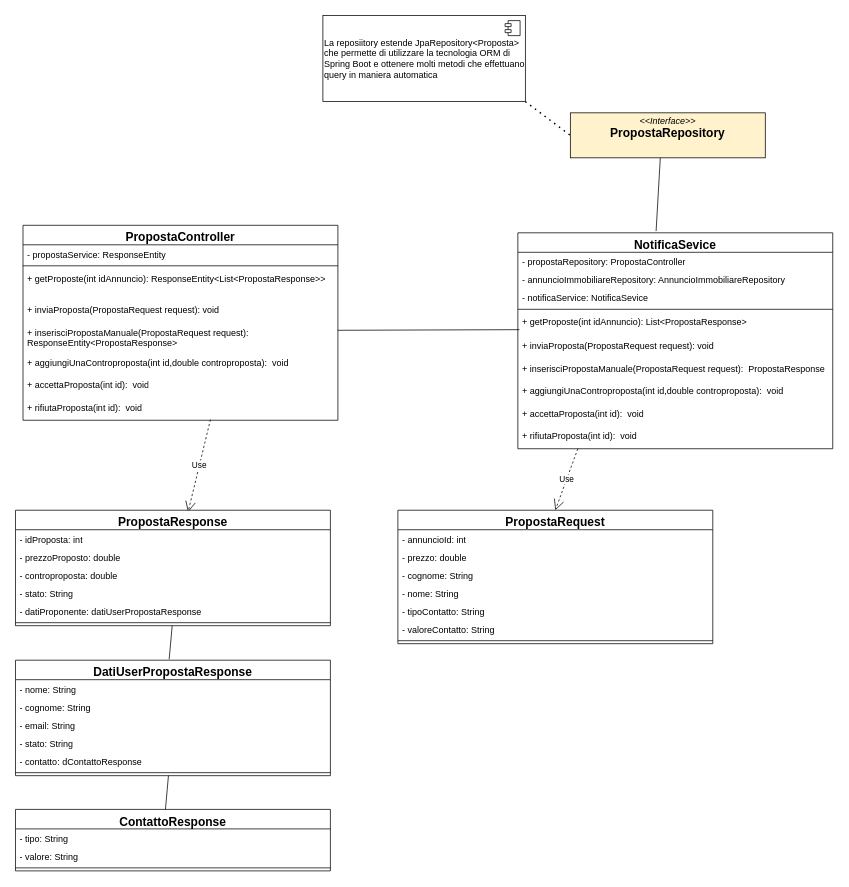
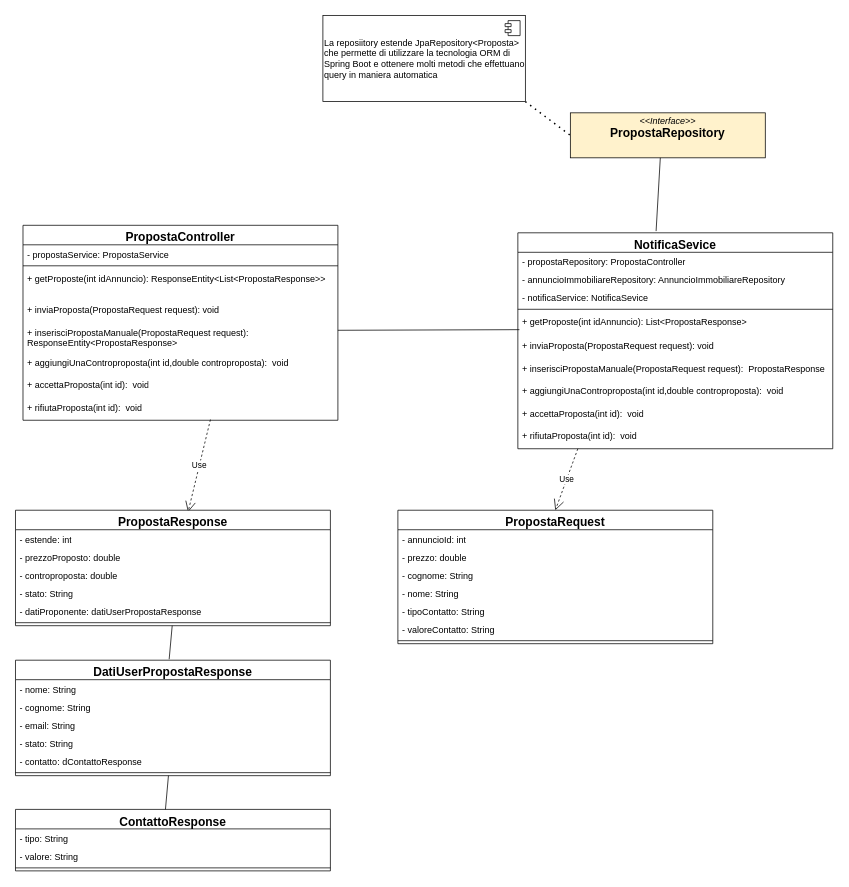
  <mxCell id="0" />
  <mxCell id="1" parent="0" />
  <mxCell id="2" value="&lt;font style=&quot;font-size: 16px;&quot;&gt;PropostaController&lt;/font&gt;" style="swimlane;fontStyle=1;align=center;verticalAlign=top;childLayout=stackLayout;horizontal=1;startSize=26;horizontalStack=0;resizeParent=1;resizeParentMax=0;resizeLast=0;collapsible=1;marginBottom=0;whiteSpace=wrap;html=1;" parent="1" vertex="1"><mxGeometry x="30" y="300" width="420" height="260" as="geometry" /></mxCell>
- <mxCell id="3" value="&lt;font&gt;- propostaService: ResponseEntity&lt;/font&gt;" style="text;strokeColor=none;fillColor=none;align=left;verticalAlign=top;spacingLeft=4;spacingRight=4;overflow=hidden;rotatable=0;points=[[0,0.5],[1,0.5]];portConstraint=eastwest;whiteSpace=wrap;html=1;" parent="2" vertex="1"><mxGeometry y="26" width="420" height="24" as="geometry" /></mxCell>
+ <mxCell id="3" value="&lt;font&gt;- propostaService: PropostaService&lt;/font&gt;" style="text;strokeColor=none;fillColor=none;align=left;verticalAlign=top;spacingLeft=4;spacingRight=4;overflow=hidden;rotatable=0;points=[[0,0.5],[1,0.5]];portConstraint=eastwest;whiteSpace=wrap;html=1;" parent="2" vertex="1"><mxGeometry y="26" width="420" height="24" as="geometry" /></mxCell>
  <mxCell id="4" value="" style="line;strokeWidth=1;fillColor=none;align=left;verticalAlign=middle;spacingTop=-1;spacingLeft=3;spacingRight=3;rotatable=0;labelPosition=right;points=[];portConstraint=eastwest;strokeColor=inherit;" parent="2" vertex="1"><mxGeometry y="50" width="420" height="8" as="geometry" /></mxCell>
  <mxCell id="5" value="+ getProposte(int idAnnuncio): ResponseEntity&amp;lt;List&amp;lt;PropostaResponse&amp;gt;&amp;gt;" style="text;strokeColor=none;fillColor=none;align=left;verticalAlign=top;spacingLeft=4;spacingRight=4;overflow=hidden;rotatable=0;points=[[0,0.5],[1,0.5]];portConstraint=eastwest;whiteSpace=wrap;html=1;" parent="2" vertex="1"><mxGeometry y="58" width="420" height="42" as="geometry" /></mxCell>
  <mxCell id="6" value="+ inviaProposta(PropostaRequest request): void" style="text;strokeColor=none;fillColor=none;align=left;verticalAlign=top;spacingLeft=4;spacingRight=4;overflow=hidden;rotatable=0;points=[[0,0.5],[1,0.5]];portConstraint=eastwest;whiteSpace=wrap;html=1;" parent="2" vertex="1"><mxGeometry y="100" width="420" height="30" as="geometry" /></mxCell>
  <mxCell id="7" value="+ inserisciPropostaManuale(PropostaRequest request):&amp;nbsp; ResponseEntity&amp;lt;&lt;span style=&quot;background-color: transparent; color: light-dark(rgb(0, 0, 0), rgb(255, 255, 255));&quot;&gt;PropostaResponse&amp;gt;&lt;/span&gt;" style="text;strokeColor=none;fillColor=none;align=left;verticalAlign=top;spacingLeft=4;spacingRight=4;overflow=hidden;rotatable=0;points=[[0,0.5],[1,0.5]];portConstraint=eastwest;whiteSpace=wrap;html=1;" parent="2" vertex="1"><mxGeometry y="130" width="420" height="40" as="geometry" /></mxCell>
  <mxCell id="8" value="+ aggiungiUnaControproposta(int id,double controproposta):&amp;nbsp; void" style="text;strokeColor=none;fillColor=none;align=left;verticalAlign=top;spacingLeft=4;spacingRight=4;overflow=hidden;rotatable=0;points=[[0,0.5],[1,0.5]];portConstraint=eastwest;whiteSpace=wrap;html=1;" parent="2" vertex="1"><mxGeometry y="170" width="420" height="30" as="geometry" /></mxCell>
  <mxCell id="9" value="+ accettaProposta(int id):&amp;nbsp;&amp;nbsp;&lt;span style=&quot;background-color: transparent; color: light-dark(rgb(0, 0, 0), rgb(255, 255, 255));&quot;&gt;void&lt;/span&gt;" style="text;strokeColor=none;fillColor=none;align=left;verticalAlign=top;spacingLeft=4;spacingRight=4;overflow=hidden;rotatable=0;points=[[0,0.5],[1,0.5]];portConstraint=eastwest;whiteSpace=wrap;html=1;" parent="2" vertex="1"><mxGeometry y="200" width="420" height="30" as="geometry" /></mxCell>
  <mxCell id="10" value="+ rifiutaProposta(int id):&amp;nbsp;&amp;nbsp;&lt;span style=&quot;background-color: transparent; color: light-dark(rgb(0, 0, 0), rgb(255, 255, 255));&quot;&gt;void&lt;/span&gt;" style="text;strokeColor=none;fillColor=none;align=left;verticalAlign=top;spacingLeft=4;spacingRight=4;overflow=hidden;rotatable=0;points=[[0,0.5],[1,0.5]];portConstraint=eastwest;whiteSpace=wrap;html=1;" parent="2" vertex="1"><mxGeometry y="230" width="420" height="30" as="geometry" /></mxCell>
  <mxCell id="11" value="Use" style="endArrow=open;endSize=12;dashed=1;html=1;rounded=0;entryX=0.548;entryY=0.016;entryDx=0;entryDy=0;entryPerimeter=0;" parent="2" target="24" edge="1"><mxGeometry width="160" relative="1" as="geometry"><mxPoint x="250" y="259.09" as="sourcePoint" /><mxPoint x="410" y="259.09" as="targetPoint" /></mxGeometry></mxCell>
  <mxCell id="12" value="&lt;font style=&quot;font-size: 16px;&quot;&gt;NotificaSevice&lt;/font&gt;" style="swimlane;fontStyle=1;align=center;verticalAlign=top;childLayout=stackLayout;horizontal=1;startSize=26;horizontalStack=0;resizeParent=1;resizeParentMax=0;resizeLast=0;collapsible=1;marginBottom=0;whiteSpace=wrap;html=1;" parent="1" vertex="1"><mxGeometry x="690" y="310" width="420" height="288" as="geometry" /></mxCell>
  <mxCell id="13" value="&lt;font&gt;- propostaRepository: PropostaController&lt;/font&gt;" style="text;strokeColor=none;fillColor=none;align=left;verticalAlign=top;spacingLeft=4;spacingRight=4;overflow=hidden;rotatable=0;points=[[0,0.5],[1,0.5]];portConstraint=eastwest;whiteSpace=wrap;html=1;" parent="12" vertex="1"><mxGeometry y="26" width="420" height="24" as="geometry" /></mxCell>
  <mxCell id="14" value="&lt;font&gt;- annuncioImmobiliareRepository: AnnuncioImmobiliareRepository&lt;/font&gt;" style="text;strokeColor=none;fillColor=none;align=left;verticalAlign=top;spacingLeft=4;spacingRight=4;overflow=hidden;rotatable=0;points=[[0,0.5],[1,0.5]];portConstraint=eastwest;whiteSpace=wrap;html=1;" parent="12" vertex="1"><mxGeometry y="50" width="420" height="24" as="geometry" /></mxCell>
  <mxCell id="15" value="&lt;font&gt;- notificaService: NotificaSevice&lt;/font&gt;" style="text;strokeColor=none;fillColor=none;align=left;verticalAlign=top;spacingLeft=4;spacingRight=4;overflow=hidden;rotatable=0;points=[[0,0.5],[1,0.5]];portConstraint=eastwest;whiteSpace=wrap;html=1;" parent="12" vertex="1"><mxGeometry y="74" width="420" height="24" as="geometry" /></mxCell>
  <mxCell id="16" value="" style="line;strokeWidth=1;fillColor=none;align=left;verticalAlign=middle;spacingTop=-1;spacingLeft=3;spacingRight=3;rotatable=0;labelPosition=right;points=[];portConstraint=eastwest;strokeColor=inherit;" parent="12" vertex="1"><mxGeometry y="98" width="420" height="8" as="geometry" /></mxCell>
  <mxCell id="17" value="+ getProposte(int idAnnuncio): List&amp;lt;PropostaResponse&amp;gt;" style="text;strokeColor=none;fillColor=none;align=left;verticalAlign=top;spacingLeft=4;spacingRight=4;overflow=hidden;rotatable=0;points=[[0,0.5],[1,0.5]];portConstraint=eastwest;whiteSpace=wrap;html=1;" parent="12" vertex="1"><mxGeometry y="106" width="420" height="32" as="geometry" /></mxCell>
  <mxCell id="18" value="+ inviaProposta(PropostaRequest request): void" style="text;strokeColor=none;fillColor=none;align=left;verticalAlign=top;spacingLeft=4;spacingRight=4;overflow=hidden;rotatable=0;points=[[0,0.5],[1,0.5]];portConstraint=eastwest;whiteSpace=wrap;html=1;" parent="12" vertex="1"><mxGeometry y="138" width="420" height="30" as="geometry" /></mxCell>
  <mxCell id="19" value="+ inserisciPropostaManuale(PropostaRequest request):&amp;nbsp;&amp;nbsp;&lt;span style=&quot;background-color: transparent; color: light-dark(rgb(0, 0, 0), rgb(255, 255, 255));&quot;&gt;PropostaResponse&lt;/span&gt;" style="text;strokeColor=none;fillColor=none;align=left;verticalAlign=top;spacingLeft=4;spacingRight=4;overflow=hidden;rotatable=0;points=[[0,0.5],[1,0.5]];portConstraint=eastwest;whiteSpace=wrap;html=1;" parent="12" vertex="1"><mxGeometry y="168" width="420" height="30" as="geometry" /></mxCell>
  <mxCell id="20" value="+ aggiungiUnaControproposta(int id,double controproposta):&amp;nbsp; void" style="text;strokeColor=none;fillColor=none;align=left;verticalAlign=top;spacingLeft=4;spacingRight=4;overflow=hidden;rotatable=0;points=[[0,0.5],[1,0.5]];portConstraint=eastwest;whiteSpace=wrap;html=1;" parent="12" vertex="1"><mxGeometry y="198" width="420" height="30" as="geometry" /></mxCell>
  <mxCell id="21" value="+ accettaProposta(int id):&amp;nbsp;&amp;nbsp;&lt;span style=&quot;background-color: transparent; color: light-dark(rgb(0, 0, 0), rgb(255, 255, 255));&quot;&gt;void&lt;/span&gt;" style="text;strokeColor=none;fillColor=none;align=left;verticalAlign=top;spacingLeft=4;spacingRight=4;overflow=hidden;rotatable=0;points=[[0,0.5],[1,0.5]];portConstraint=eastwest;whiteSpace=wrap;html=1;" parent="12" vertex="1"><mxGeometry y="228" width="420" height="30" as="geometry" /></mxCell>
  <mxCell id="22" value="+ rifiutaProposta(int id):&amp;nbsp;&amp;nbsp;&lt;span style=&quot;background-color: transparent; color: light-dark(rgb(0, 0, 0), rgb(255, 255, 255));&quot;&gt;void&lt;/span&gt;" style="text;strokeColor=none;fillColor=none;align=left;verticalAlign=top;spacingLeft=4;spacingRight=4;overflow=hidden;rotatable=0;points=[[0,0.5],[1,0.5]];portConstraint=eastwest;whiteSpace=wrap;html=1;" parent="12" vertex="1"><mxGeometry y="258" width="420" height="30" as="geometry" /></mxCell>
  <mxCell id="23" value="" style="endArrow=none;html=1;rounded=0;entryX=0.005;entryY=0.724;entryDx=0;entryDy=0;entryPerimeter=0;" parent="1" target="17" edge="1"><mxGeometry width="50" height="50" relative="1" as="geometry"><mxPoint x="450" y="440" as="sourcePoint" /><mxPoint x="680" y="450" as="targetPoint" /></mxGeometry></mxCell>
  <mxCell id="24" value="&lt;font style=&quot;font-size: 16px;&quot;&gt;PropostaResponse&lt;/font&gt;" style="swimlane;fontStyle=1;align=center;verticalAlign=top;childLayout=stackLayout;horizontal=1;startSize=26;horizontalStack=0;resizeParent=1;resizeParentMax=0;resizeLast=0;collapsible=1;marginBottom=0;whiteSpace=wrap;html=1;" parent="1" vertex="1"><mxGeometry x="20" y="680" width="420" height="154" as="geometry" /></mxCell>
- <mxCell id="25" value="&lt;font&gt;- idProposta: int&lt;/font&gt;" style="text;strokeColor=none;fillColor=none;align=left;verticalAlign=top;spacingLeft=4;spacingRight=4;overflow=hidden;rotatable=0;points=[[0,0.5],[1,0.5]];portConstraint=eastwest;whiteSpace=wrap;html=1;" parent="24" vertex="1"><mxGeometry y="26" width="420" height="24" as="geometry" /></mxCell>
+ <mxCell id="25" value="&lt;font&gt;- estende: int&lt;/font&gt;" style="text;strokeColor=none;fillColor=none;align=left;verticalAlign=top;spacingLeft=4;spacingRight=4;overflow=hidden;rotatable=0;points=[[0,0.5],[1,0.5]];portConstraint=eastwest;whiteSpace=wrap;html=1;" parent="24" vertex="1"><mxGeometry y="26" width="420" height="24" as="geometry" /></mxCell>
  <mxCell id="26" value="&lt;font&gt;- prezzoProposto: double&lt;/font&gt;" style="text;strokeColor=none;fillColor=none;align=left;verticalAlign=top;spacingLeft=4;spacingRight=4;overflow=hidden;rotatable=0;points=[[0,0.5],[1,0.5]];portConstraint=eastwest;whiteSpace=wrap;html=1;" parent="24" vertex="1"><mxGeometry y="50" width="420" height="24" as="geometry" /></mxCell>
  <mxCell id="27" value="&lt;font&gt;- controproposta: double&lt;/font&gt;" style="text;strokeColor=none;fillColor=none;align=left;verticalAlign=top;spacingLeft=4;spacingRight=4;overflow=hidden;rotatable=0;points=[[0,0.5],[1,0.5]];portConstraint=eastwest;whiteSpace=wrap;html=1;" parent="24" vertex="1"><mxGeometry y="74" width="420" height="24" as="geometry" /></mxCell>
  <mxCell id="28" value="&lt;font&gt;- stato: String&lt;/font&gt;" style="text;strokeColor=none;fillColor=none;align=left;verticalAlign=top;spacingLeft=4;spacingRight=4;overflow=hidden;rotatable=0;points=[[0,0.5],[1,0.5]];portConstraint=eastwest;whiteSpace=wrap;html=1;" parent="24" vertex="1"><mxGeometry y="98" width="420" height="24" as="geometry" /></mxCell>
  <mxCell id="29" value="&lt;font&gt;- datiProponente&lt;/font&gt;&lt;span style=&quot;background-color: transparent; color: light-dark(rgb(0, 0, 0), rgb(255, 255, 255));&quot;&gt;:&amp;nbsp;&lt;/span&gt;datiUserPropostaResponse" style="text;strokeColor=none;fillColor=none;align=left;verticalAlign=top;spacingLeft=4;spacingRight=4;overflow=hidden;rotatable=0;points=[[0,0.5],[1,0.5]];portConstraint=eastwest;whiteSpace=wrap;html=1;" parent="24" vertex="1"><mxGeometry y="122" width="420" height="24" as="geometry" /></mxCell>
  <mxCell id="30" value="" style="line;strokeWidth=1;fillColor=none;align=left;verticalAlign=middle;spacingTop=-1;spacingLeft=3;spacingRight=3;rotatable=0;labelPosition=right;points=[];portConstraint=eastwest;strokeColor=inherit;" parent="24" vertex="1"><mxGeometry y="146" width="420" height="8" as="geometry" /></mxCell>
  <mxCell id="31" value="&lt;font style=&quot;font-size: 16px;&quot;&gt;DatiUserPropostaResponse&lt;/font&gt;" style="swimlane;fontStyle=1;align=center;verticalAlign=top;childLayout=stackLayout;horizontal=1;startSize=26;horizontalStack=0;resizeParent=1;resizeParentMax=0;resizeLast=0;collapsible=1;marginBottom=0;whiteSpace=wrap;html=1;" parent="1" vertex="1"><mxGeometry x="20" y="880" width="420" height="154" as="geometry" /></mxCell>
  <mxCell id="32" value="&lt;font&gt;- nome: String&lt;/font&gt;" style="text;strokeColor=none;fillColor=none;align=left;verticalAlign=top;spacingLeft=4;spacingRight=4;overflow=hidden;rotatable=0;points=[[0,0.5],[1,0.5]];portConstraint=eastwest;whiteSpace=wrap;html=1;" parent="31" vertex="1"><mxGeometry y="26" width="420" height="24" as="geometry" /></mxCell>
  <mxCell id="33" value="&lt;font&gt;- cognome: String&lt;/font&gt;" style="text;strokeColor=none;fillColor=none;align=left;verticalAlign=top;spacingLeft=4;spacingRight=4;overflow=hidden;rotatable=0;points=[[0,0.5],[1,0.5]];portConstraint=eastwest;whiteSpace=wrap;html=1;" parent="31" vertex="1"><mxGeometry y="50" width="420" height="24" as="geometry" /></mxCell>
  <mxCell id="34" value="&lt;font&gt;- email: String&lt;/font&gt;" style="text;strokeColor=none;fillColor=none;align=left;verticalAlign=top;spacingLeft=4;spacingRight=4;overflow=hidden;rotatable=0;points=[[0,0.5],[1,0.5]];portConstraint=eastwest;whiteSpace=wrap;html=1;" parent="31" vertex="1"><mxGeometry y="74" width="420" height="24" as="geometry" /></mxCell>
  <mxCell id="35" value="&lt;font&gt;- stato: String&lt;/font&gt;" style="text;strokeColor=none;fillColor=none;align=left;verticalAlign=top;spacingLeft=4;spacingRight=4;overflow=hidden;rotatable=0;points=[[0,0.5],[1,0.5]];portConstraint=eastwest;whiteSpace=wrap;html=1;" parent="31" vertex="1"><mxGeometry y="98" width="420" height="24" as="geometry" /></mxCell>
  <mxCell id="36" value="&lt;font&gt;- contatto&lt;/font&gt;&lt;span style=&quot;background-color: transparent; color: light-dark(rgb(0, 0, 0), rgb(255, 255, 255));&quot;&gt;:&amp;nbsp;&lt;/span&gt;dContattoResponse" style="text;strokeColor=none;fillColor=none;align=left;verticalAlign=top;spacingLeft=4;spacingRight=4;overflow=hidden;rotatable=0;points=[[0,0.5],[1,0.5]];portConstraint=eastwest;whiteSpace=wrap;html=1;" parent="31" vertex="1"><mxGeometry y="122" width="420" height="24" as="geometry" /></mxCell>
  <mxCell id="37" value="" style="line;strokeWidth=1;fillColor=none;align=left;verticalAlign=middle;spacingTop=-1;spacingLeft=3;spacingRight=3;rotatable=0;labelPosition=right;points=[];portConstraint=eastwest;strokeColor=inherit;" parent="31" vertex="1"><mxGeometry y="146" width="420" height="8" as="geometry" /></mxCell>
  <mxCell id="38" value="&lt;font style=&quot;font-size: 16px;&quot;&gt;ContattoResponse&lt;/font&gt;" style="swimlane;fontStyle=1;align=center;verticalAlign=top;childLayout=stackLayout;horizontal=1;startSize=26;horizontalStack=0;resizeParent=1;resizeParentMax=0;resizeLast=0;collapsible=1;marginBottom=0;whiteSpace=wrap;html=1;" parent="1" vertex="1"><mxGeometry x="20" y="1079" width="420" height="82" as="geometry" /></mxCell>
  <mxCell id="39" value="&lt;font&gt;- tipo: String&lt;/font&gt;" style="text;strokeColor=none;fillColor=none;align=left;verticalAlign=top;spacingLeft=4;spacingRight=4;overflow=hidden;rotatable=0;points=[[0,0.5],[1,0.5]];portConstraint=eastwest;whiteSpace=wrap;html=1;" parent="38" vertex="1"><mxGeometry y="26" width="420" height="24" as="geometry" /></mxCell>
  <mxCell id="40" value="&lt;font&gt;- valore: String&lt;/font&gt;" style="text;strokeColor=none;fillColor=none;align=left;verticalAlign=top;spacingLeft=4;spacingRight=4;overflow=hidden;rotatable=0;points=[[0,0.5],[1,0.5]];portConstraint=eastwest;whiteSpace=wrap;html=1;" parent="38" vertex="1"><mxGeometry y="50" width="420" height="24" as="geometry" /></mxCell>
  <mxCell id="41" value="" style="line;strokeWidth=1;fillColor=none;align=left;verticalAlign=middle;spacingTop=-1;spacingLeft=3;spacingRight=3;rotatable=0;labelPosition=right;points=[];portConstraint=eastwest;strokeColor=inherit;" parent="38" vertex="1"><mxGeometry y="74" width="420" height="8" as="geometry" /></mxCell>
  <mxCell id="42" value="&lt;font style=&quot;font-size: 16px;&quot;&gt;PropostaRequest&lt;/font&gt;" style="swimlane;fontStyle=1;align=center;verticalAlign=top;childLayout=stackLayout;horizontal=1;startSize=26;horizontalStack=0;resizeParent=1;resizeParentMax=0;resizeLast=0;collapsible=1;marginBottom=0;whiteSpace=wrap;html=1;" parent="1" vertex="1"><mxGeometry x="530" y="680" width="420" height="178" as="geometry" /></mxCell>
  <mxCell id="43" value="&lt;font&gt;- annuncioId: int&lt;/font&gt;" style="text;strokeColor=none;fillColor=none;align=left;verticalAlign=top;spacingLeft=4;spacingRight=4;overflow=hidden;rotatable=0;points=[[0,0.5],[1,0.5]];portConstraint=eastwest;whiteSpace=wrap;html=1;" parent="42" vertex="1"><mxGeometry y="26" width="420" height="24" as="geometry" /></mxCell>
  <mxCell id="44" value="&lt;font&gt;- prezzo: double&lt;/font&gt;" style="text;strokeColor=none;fillColor=none;align=left;verticalAlign=top;spacingLeft=4;spacingRight=4;overflow=hidden;rotatable=0;points=[[0,0.5],[1,0.5]];portConstraint=eastwest;whiteSpace=wrap;html=1;" parent="42" vertex="1"><mxGeometry y="50" width="420" height="24" as="geometry" /></mxCell>
  <mxCell id="45" value="&lt;font&gt;- cognome: String&lt;/font&gt;" style="text;strokeColor=none;fillColor=none;align=left;verticalAlign=top;spacingLeft=4;spacingRight=4;overflow=hidden;rotatable=0;points=[[0,0.5],[1,0.5]];portConstraint=eastwest;whiteSpace=wrap;html=1;" parent="42" vertex="1"><mxGeometry y="74" width="420" height="24" as="geometry" /></mxCell>
  <mxCell id="46" value="&lt;font&gt;- nome: String&lt;/font&gt;" style="text;strokeColor=none;fillColor=none;align=left;verticalAlign=top;spacingLeft=4;spacingRight=4;overflow=hidden;rotatable=0;points=[[0,0.5],[1,0.5]];portConstraint=eastwest;whiteSpace=wrap;html=1;" parent="42" vertex="1"><mxGeometry y="98" width="420" height="24" as="geometry" /></mxCell>
  <mxCell id="47" value="&lt;font&gt;- tipoContatto&lt;/font&gt;&lt;span style=&quot;background-color: transparent; color: light-dark(rgb(0, 0, 0), rgb(255, 255, 255));&quot;&gt;:&amp;nbsp;&lt;/span&gt;String" style="text;strokeColor=none;fillColor=none;align=left;verticalAlign=top;spacingLeft=4;spacingRight=4;overflow=hidden;rotatable=0;points=[[0,0.5],[1,0.5]];portConstraint=eastwest;whiteSpace=wrap;html=1;" parent="42" vertex="1"><mxGeometry y="122" width="420" height="24" as="geometry" /></mxCell>
  <mxCell id="48" value="&lt;font&gt;- valoreContatto&lt;/font&gt;&lt;span style=&quot;background-color: transparent; color: light-dark(rgb(0, 0, 0), rgb(255, 255, 255));&quot;&gt;:&amp;nbsp;&lt;/span&gt;String" style="text;strokeColor=none;fillColor=none;align=left;verticalAlign=top;spacingLeft=4;spacingRight=4;overflow=hidden;rotatable=0;points=[[0,0.5],[1,0.5]];portConstraint=eastwest;whiteSpace=wrap;html=1;" parent="42" vertex="1"><mxGeometry y="146" width="420" height="24" as="geometry" /></mxCell>
  <mxCell id="49" value="" style="line;strokeWidth=1;fillColor=none;align=left;verticalAlign=middle;spacingTop=-1;spacingLeft=3;spacingRight=3;rotatable=0;labelPosition=right;points=[];portConstraint=eastwest;strokeColor=inherit;" parent="42" vertex="1"><mxGeometry y="170" width="420" height="8" as="geometry" /></mxCell>
  <mxCell id="50" value="Use" style="endArrow=open;endSize=12;dashed=1;html=1;rounded=0;entryX=0.5;entryY=0;entryDx=0;entryDy=0;" parent="1" target="42" edge="1"><mxGeometry width="160" relative="1" as="geometry"><mxPoint x="770" y="598" as="sourcePoint" /><mxPoint x="740" y="720.91" as="targetPoint" /></mxGeometry></mxCell>
  <mxCell id="51" value="" style="endArrow=none;html=1;rounded=0;exitX=0.488;exitY=-0.008;exitDx=0;exitDy=0;exitPerimeter=0;" parent="1" source="31" edge="1"><mxGeometry width="50" height="50" relative="1" as="geometry"><mxPoint x="179" y="884" as="sourcePoint" /><mxPoint x="229" y="834" as="targetPoint" /></mxGeometry></mxCell>
  <mxCell id="52" value="" style="endArrow=none;html=1;rounded=0;exitX=0.488;exitY=-0.008;exitDx=0;exitDy=0;exitPerimeter=0;" parent="1" edge="1"><mxGeometry width="50" height="50" relative="1" as="geometry"><mxPoint x="220" y="1079" as="sourcePoint" /><mxPoint x="224" y="1034" as="targetPoint" /></mxGeometry></mxCell>
  <mxCell id="53" value="&lt;p style=&quot;margin:0px;margin-top:4px;text-align:center;&quot;&gt;&lt;i&gt;&amp;lt;&amp;lt;Interface&amp;gt;&amp;gt;&lt;/i&gt;&lt;br&gt;&lt;b&gt;&lt;font style=&quot;font-size: 16px;&quot;&gt;PropostaRepository&lt;/font&gt;&lt;/b&gt;&lt;/p&gt;&lt;p style=&quot;margin:0px;margin-left:4px;&quot;&gt;&lt;br&gt;&lt;/p&gt;" style="verticalAlign=top;align=left;overflow=fill;html=1;whiteSpace=wrap;fillColor=#fff2cc;" vertex="1" parent="1"><mxGeometry x="760" y="150" width="260" height="60" as="geometry" /></mxCell>
  <mxCell id="54" value="" style="endArrow=none;html=1;rounded=0;exitX=0.439;exitY=-0.008;exitDx=0;exitDy=0;exitPerimeter=0;" edge="1" parent="1" source="12"><mxGeometry width="50" height="50" relative="1" as="geometry"><mxPoint x="830" y="260" as="sourcePoint" /><mxPoint x="880" y="210" as="targetPoint" /></mxGeometry></mxCell>
  <mxCell id="55" value="La reposiitory estende JpaRepository&amp;lt;Proposta&amp;gt; che permette di utilizzare la tecnologia ORM di Spring Boot e ottenere molti metodi che effettuano query in maniera automatica" style="html=1;dropTarget=0;whiteSpace=wrap;align=left;" vertex="1" parent="1"><mxGeometry x="430" y="20" width="270" height="115" as="geometry" /></mxCell>
  <mxCell id="56" value="" style="shape=module;jettyWidth=8;jettyHeight=4;" vertex="1" parent="55"><mxGeometry x="1" width="20" height="20" relative="1" as="geometry"><mxPoint x="-27" y="7" as="offset" /></mxGeometry></mxCell>
  <mxCell id="57" value="" style="endArrow=none;dashed=1;html=1;dashPattern=1 3;strokeWidth=2;rounded=0;entryX=0;entryY=0.5;entryDx=0;entryDy=0;" edge="1" parent="1" target="53"><mxGeometry width="50" height="50" relative="1" as="geometry"><mxPoint x="700" y="135" as="sourcePoint" /><mxPoint x="750" y="85" as="targetPoint" /></mxGeometry></mxCell>
